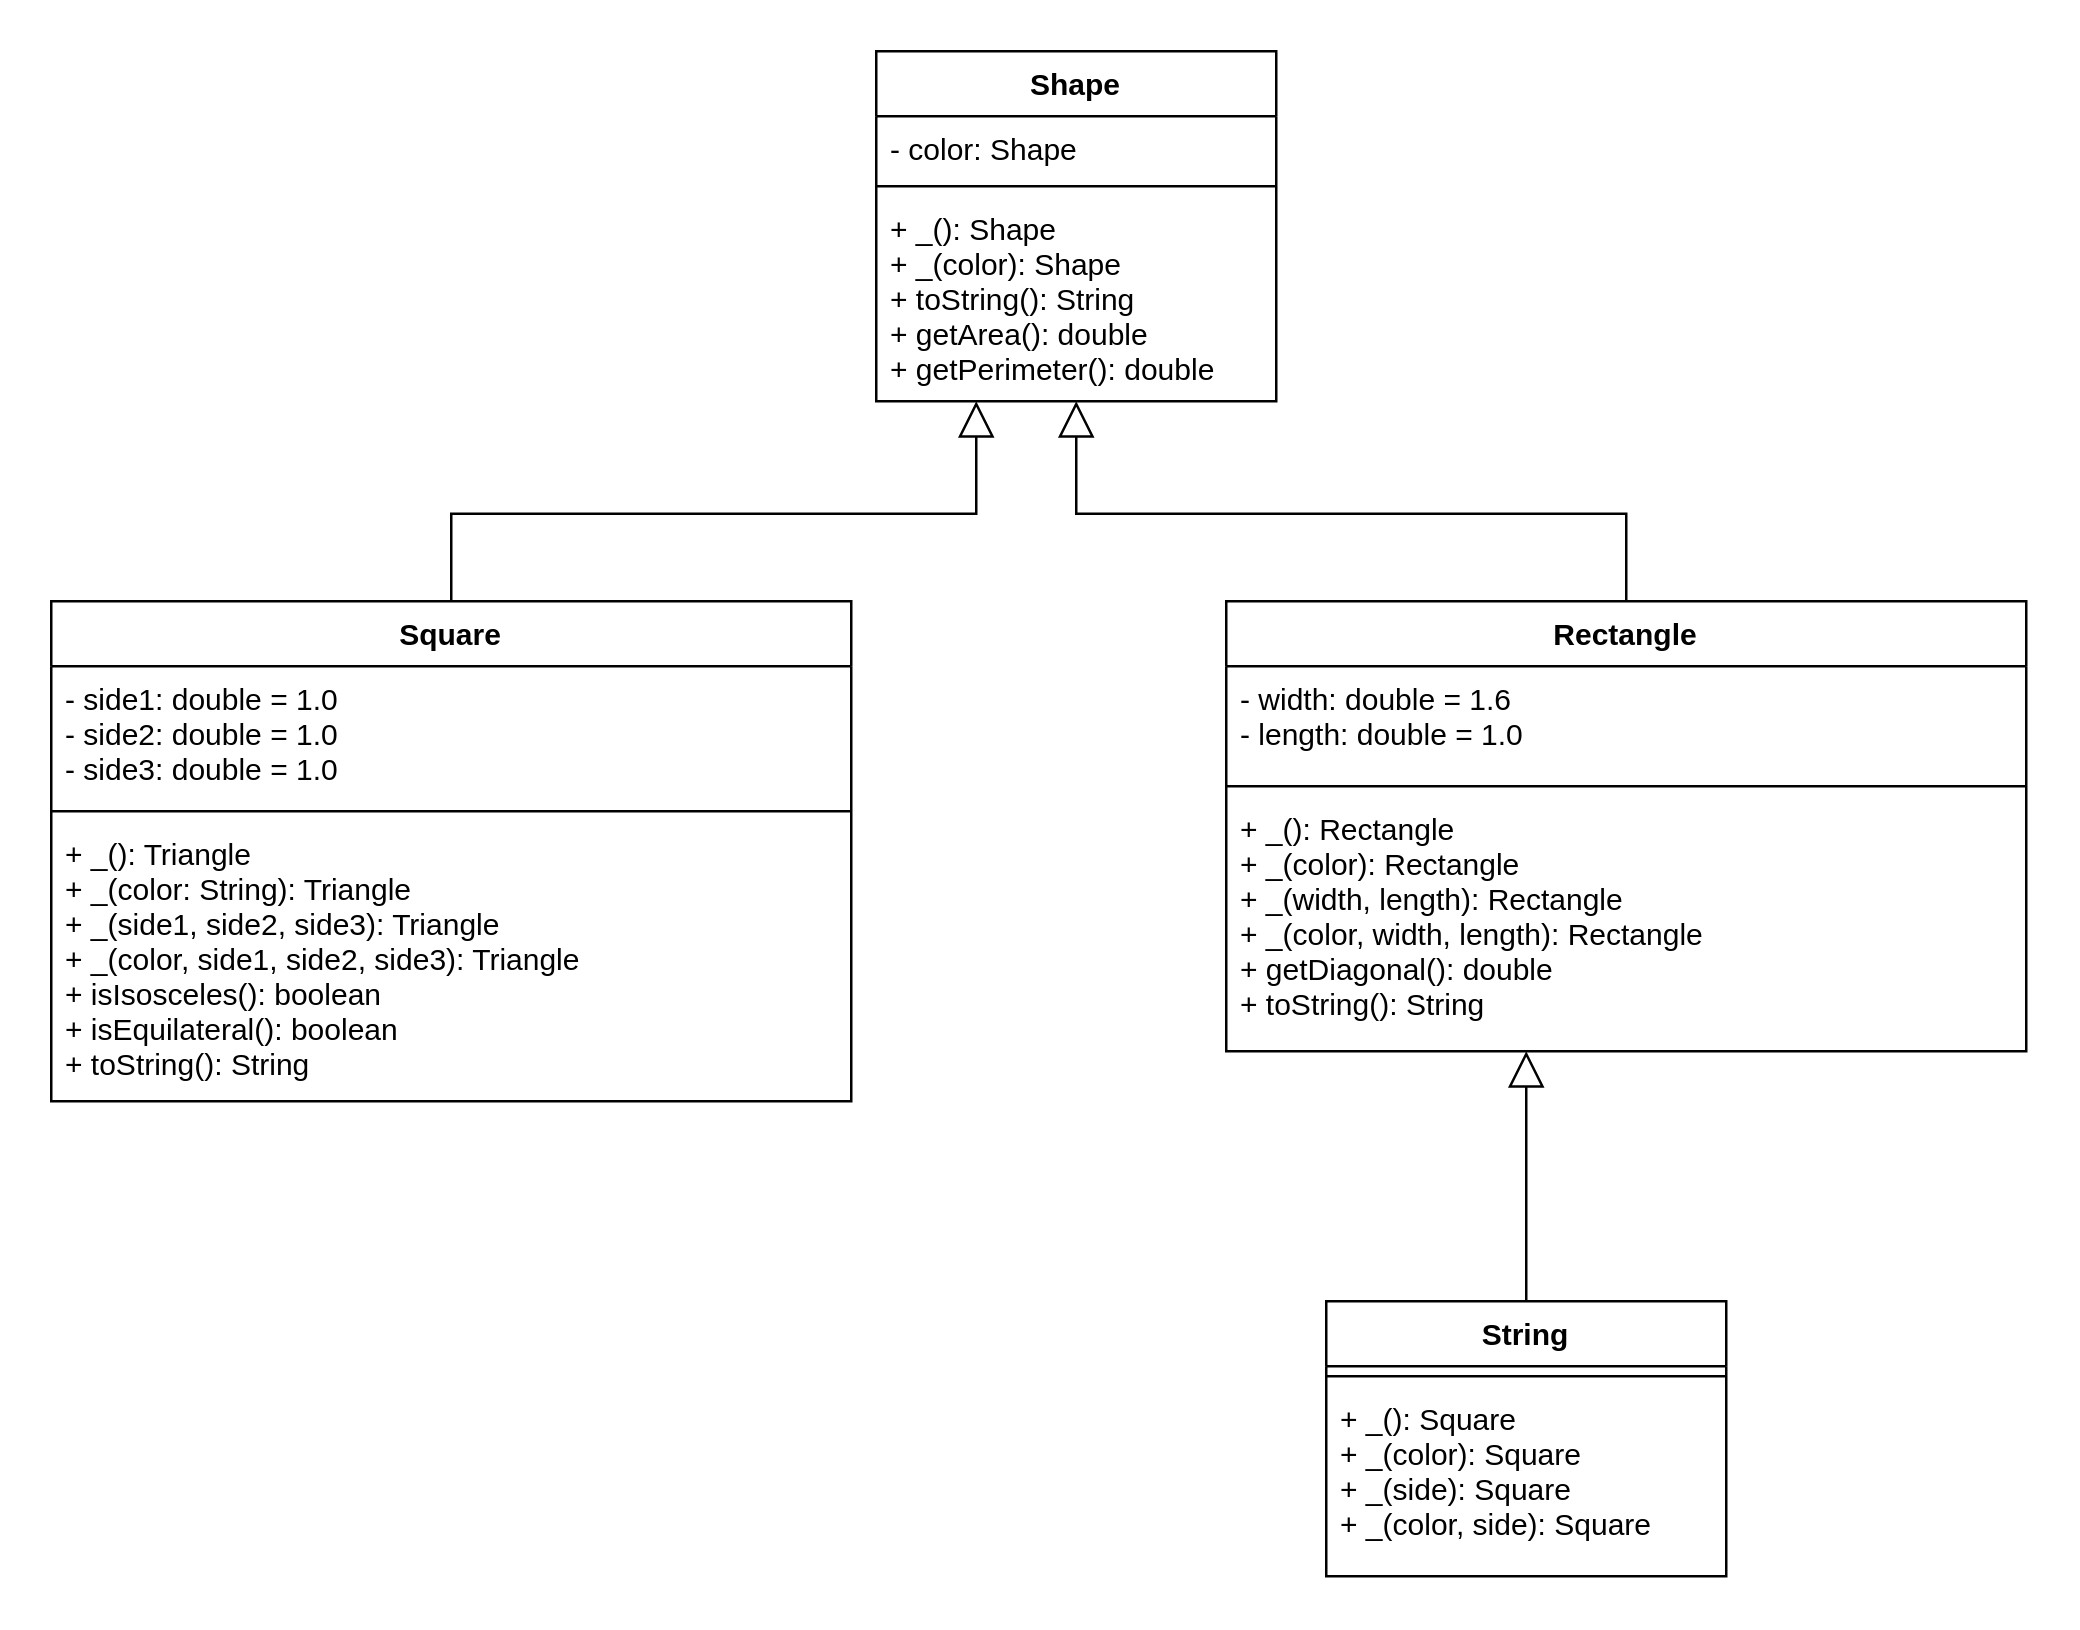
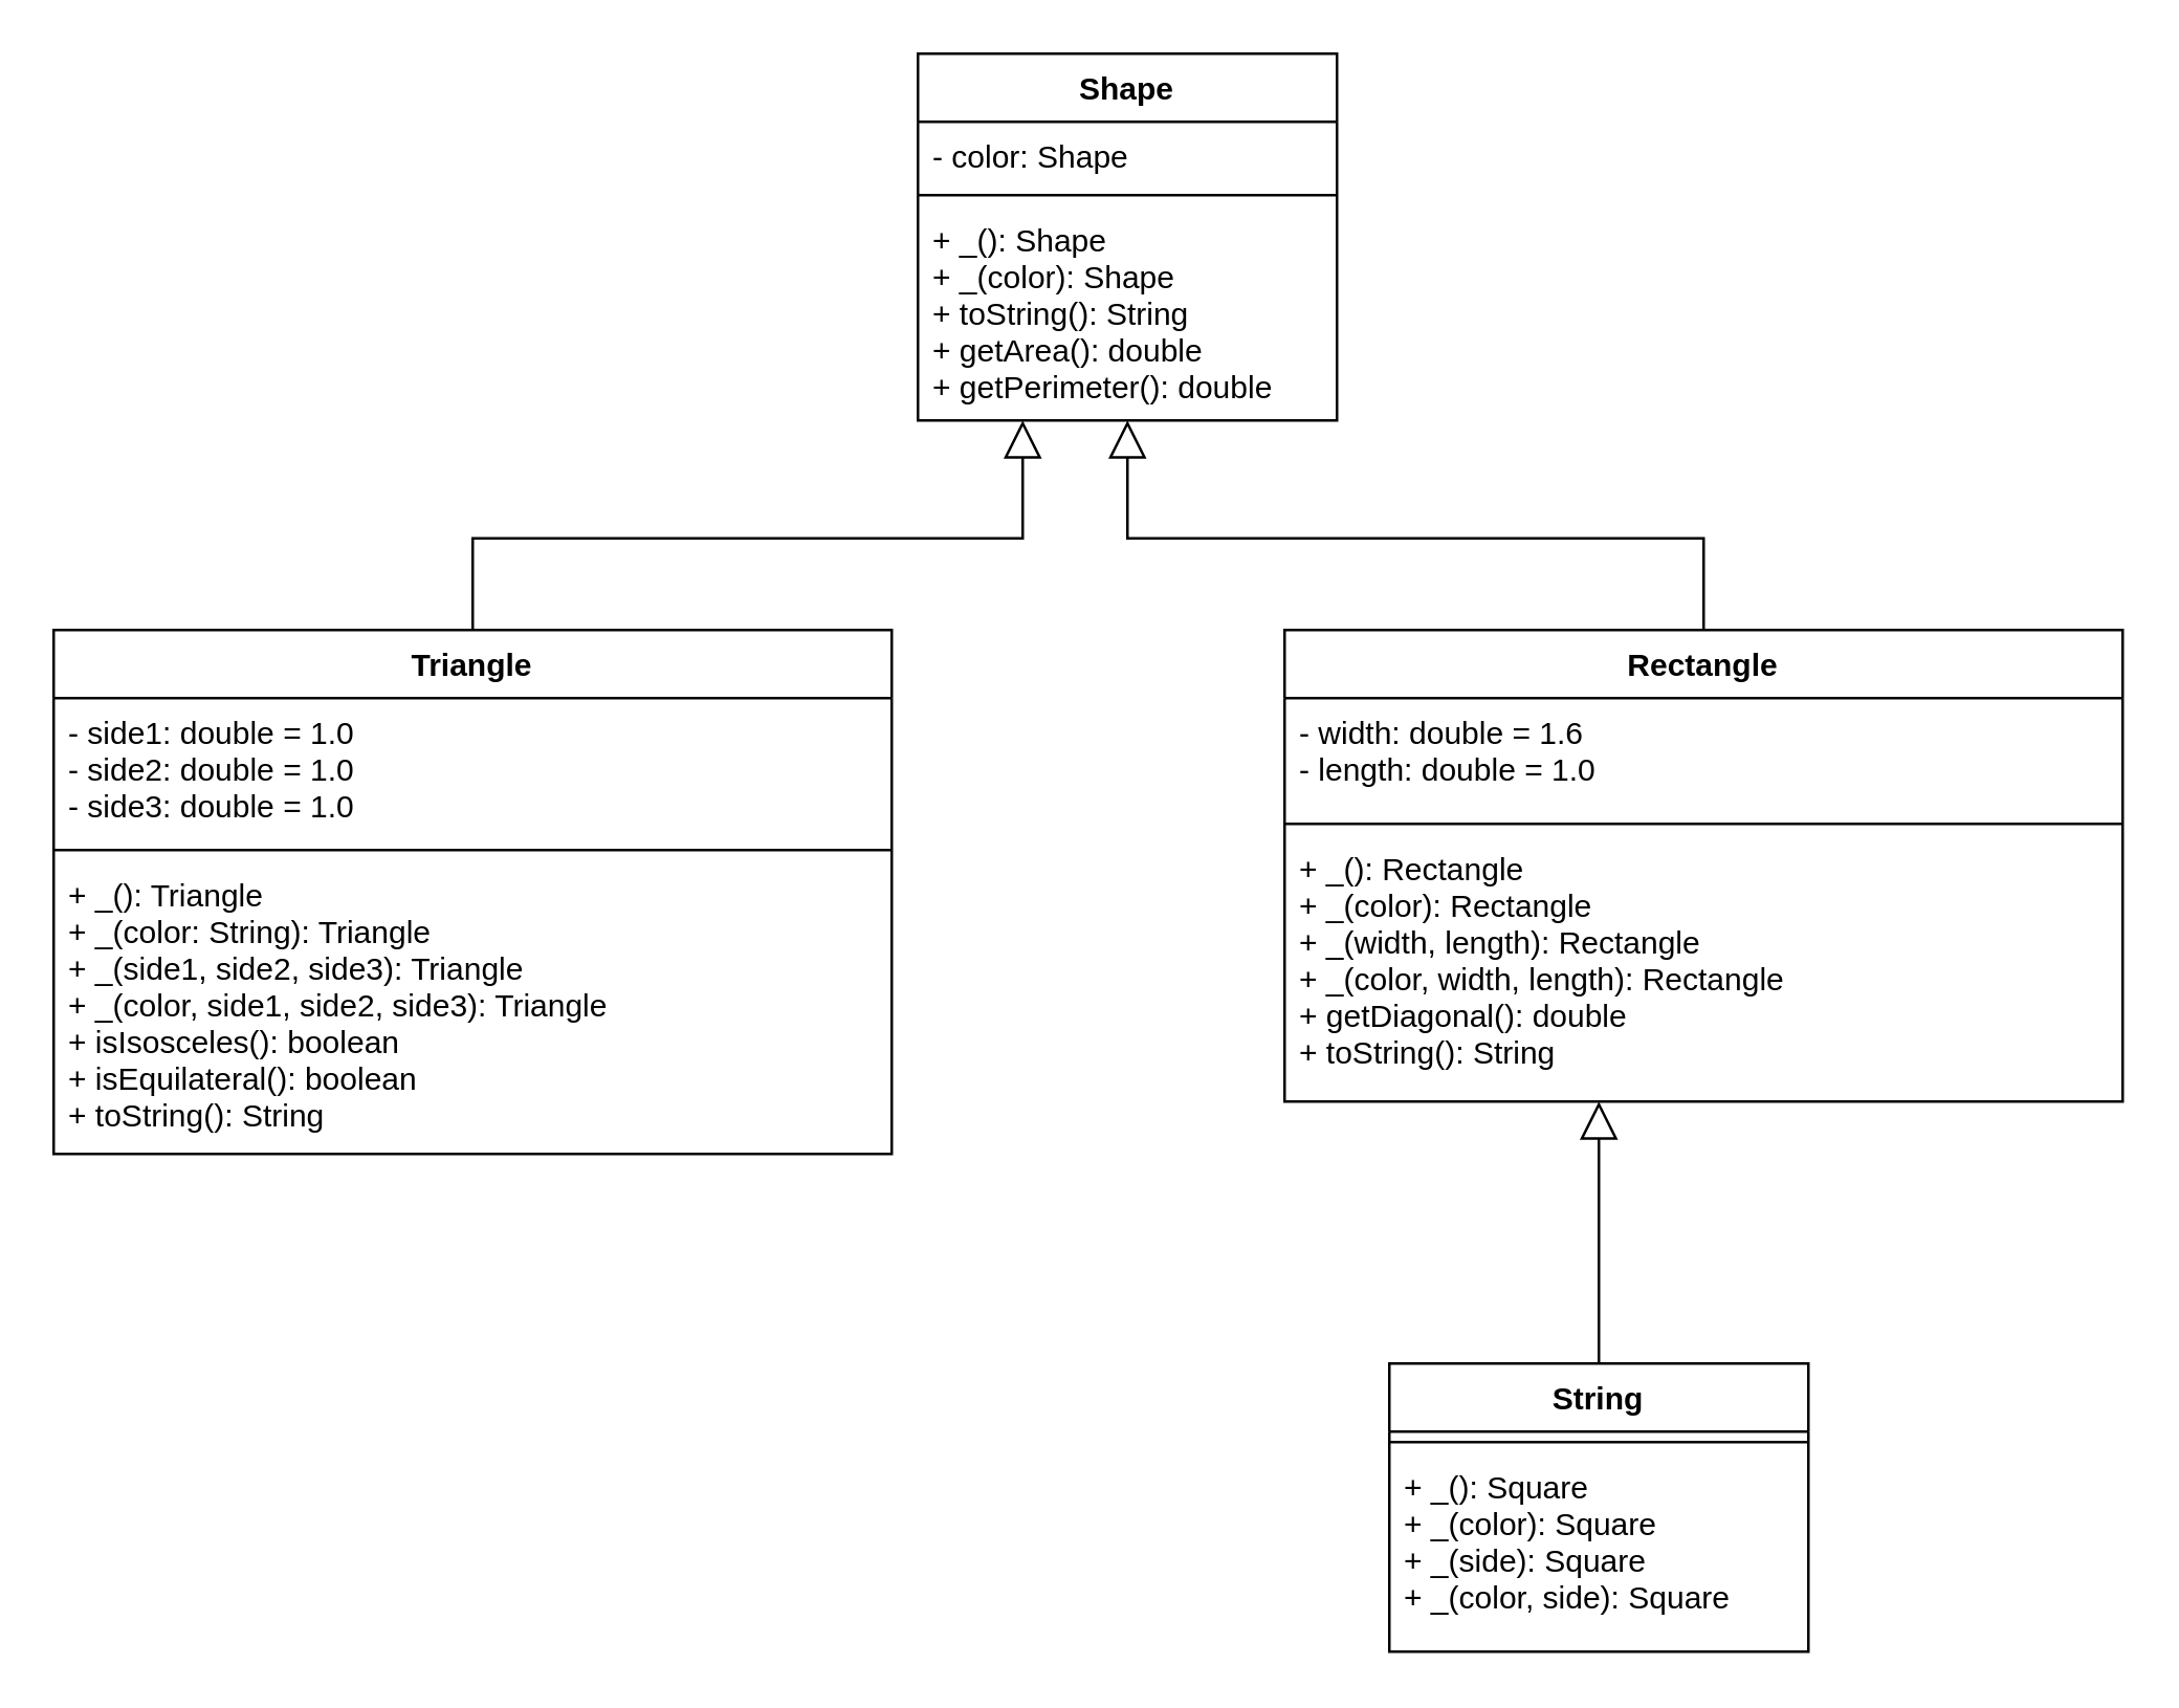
  <mxCell id="0" />
  <mxCell id="1" parent="0" />
  <mxCell id="2" value="Shape" style="swimlane;fontStyle=1;align=center;verticalAlign=top;childLayout=stackLayout;horizontal=1;startSize=26;horizontalStack=0;resizeParent=1;resizeParentMax=0;resizeLast=0;collapsible=1;marginBottom=0;" vertex="1" parent="1"><mxGeometry x="350" y="20" width="160" height="140" as="geometry" /></mxCell>
  <mxCell id="3" value="- color: Shape" style="text;strokeColor=none;fillColor=none;align=left;verticalAlign=top;spacingLeft=4;spacingRight=4;overflow=hidden;rotatable=0;points=[[0,0.5],[1,0.5]];portConstraint=eastwest;" vertex="1" parent="2"><mxGeometry y="26" width="160" height="24" as="geometry" /></mxCell>
  <mxCell id="4" value="" style="line;strokeWidth=1;fillColor=none;align=left;verticalAlign=middle;spacingTop=-1;spacingLeft=3;spacingRight=3;rotatable=0;labelPosition=right;points=[];portConstraint=eastwest;" vertex="1" parent="2"><mxGeometry y="50" width="160" height="8" as="geometry" /></mxCell>
  <mxCell id="5" value="+ _(): Shape&#10;+ _(color): Shape&#10;+ toString(): String&#10;+ getArea(): double&#10;+ getPerimeter(): double" style="text;strokeColor=none;fillColor=none;align=left;verticalAlign=top;spacingLeft=4;spacingRight=4;overflow=hidden;rotatable=0;points=[[0,0.5],[1,0.5]];portConstraint=eastwest;" vertex="1" parent="2"><mxGeometry y="58" width="160" height="82" as="geometry" /></mxCell>
  <mxCell id="6" style="edgeStyle=orthogonalEdgeStyle;rounded=0;orthogonalLoop=1;jettySize=auto;html=1;entryX=0.5;entryY=1;entryDx=0;entryDy=0;entryPerimeter=0;endArrow=block;endFill=0;endSize=12;" edge="1" parent="1" source="7" target="5"><mxGeometry relative="1" as="geometry" /></mxCell>
  <mxCell id="7" value="Rectangle" style="swimlane;fontStyle=1;align=center;verticalAlign=top;childLayout=stackLayout;horizontal=1;startSize=26;horizontalStack=0;resizeParent=1;resizeParentMax=0;resizeLast=0;collapsible=1;marginBottom=0;" vertex="1" parent="1"><mxGeometry x="490" y="240" width="320" height="180" as="geometry" /></mxCell>
  <mxCell id="8" value="- width: double = 1.6&#10;- length: double = 1.0" style="text;strokeColor=none;fillColor=none;align=left;verticalAlign=top;spacingLeft=4;spacingRight=4;overflow=hidden;rotatable=0;points=[[0,0.5],[1,0.5]];portConstraint=eastwest;" vertex="1" parent="7"><mxGeometry y="26" width="320" height="44" as="geometry" /></mxCell>
  <mxCell id="9" value="" style="line;strokeWidth=1;fillColor=none;align=left;verticalAlign=middle;spacingTop=-1;spacingLeft=3;spacingRight=3;rotatable=0;labelPosition=right;points=[];portConstraint=eastwest;" vertex="1" parent="7"><mxGeometry y="70" width="320" height="8" as="geometry" /></mxCell>
  <mxCell id="10" value="+ _(): Rectangle&#10;+ _(color): Rectangle&#10;+ _(width, length): Rectangle&#10;+ _(color, width, length): Rectangle&#10;+ getDiagonal(): double&#10;+ toString(): String" style="text;strokeColor=none;fillColor=none;align=left;verticalAlign=top;spacingLeft=4;spacingRight=4;overflow=hidden;rotatable=0;points=[[0,0.5],[1,0.5]];portConstraint=eastwest;" vertex="1" parent="7"><mxGeometry y="78" width="320" height="102" as="geometry" /></mxCell>
  <mxCell id="11" style="edgeStyle=orthogonalEdgeStyle;rounded=0;orthogonalLoop=1;jettySize=auto;html=1;endArrow=block;endFill=0;endSize=12;entryX=0.25;entryY=1;entryDx=0;entryDy=0;entryPerimeter=0;" edge="1" parent="1" source="12" target="5"><mxGeometry relative="1" as="geometry"><mxPoint x="310" y="160" as="targetPoint" /></mxGeometry></mxCell>
- <mxCell id="12" value="Square" style="swimlane;fontStyle=1;align=center;verticalAlign=top;childLayout=stackLayout;horizontal=1;startSize=26;horizontalStack=0;resizeParent=1;resizeParentMax=0;resizeLast=0;collapsible=1;marginBottom=0;" vertex="1" parent="1"><mxGeometry x="20" y="240" width="320" height="200" as="geometry" /></mxCell>
+ <mxCell id="12" value="Triangle" style="swimlane;fontStyle=1;align=center;verticalAlign=top;childLayout=stackLayout;horizontal=1;startSize=26;horizontalStack=0;resizeParent=1;resizeParentMax=0;resizeLast=0;collapsible=1;marginBottom=0;" vertex="1" parent="1"><mxGeometry x="20" y="240" width="320" height="200" as="geometry" /></mxCell>
  <mxCell id="13" value="- side1: double = 1.0&#10;- side2: double = 1.0&#10;- side3: double = 1.0" style="text;strokeColor=none;fillColor=none;align=left;verticalAlign=top;spacingLeft=4;spacingRight=4;overflow=hidden;rotatable=0;points=[[0,0.5],[1,0.5]];portConstraint=eastwest;" vertex="1" parent="12"><mxGeometry y="26" width="320" height="54" as="geometry" /></mxCell>
  <mxCell id="14" value="" style="line;strokeWidth=1;fillColor=none;align=left;verticalAlign=middle;spacingTop=-1;spacingLeft=3;spacingRight=3;rotatable=0;labelPosition=right;points=[];portConstraint=eastwest;" vertex="1" parent="12"><mxGeometry y="80" width="320" height="8" as="geometry" /></mxCell>
  <mxCell id="15" value="+ _(): Triangle&#10;+ _(color: String): Triangle&#10;+ _(side1, side2, side3): Triangle&#10;+ _(color, side1, side2, side3): Triangle&#10;+ isIsosceles(): boolean&#10;+ isEquilateral(): boolean&#10;+ toString(): String" style="text;strokeColor=none;fillColor=none;align=left;verticalAlign=top;spacingLeft=4;spacingRight=4;overflow=hidden;rotatable=0;points=[[0,0.5],[1,0.5]];portConstraint=eastwest;" vertex="1" parent="12"><mxGeometry y="88" width="320" height="112" as="geometry" /></mxCell>
  <mxCell id="16" style="edgeStyle=orthogonalEdgeStyle;rounded=0;orthogonalLoop=1;jettySize=auto;html=1;entryX=0.375;entryY=1;entryDx=0;entryDy=0;entryPerimeter=0;endArrow=block;endFill=0;endSize=12;" edge="1" parent="1" source="17" target="10"><mxGeometry relative="1" as="geometry" /></mxCell>
  <mxCell id="17" value="String" style="swimlane;fontStyle=1;align=center;verticalAlign=top;childLayout=stackLayout;horizontal=1;startSize=26;horizontalStack=0;resizeParent=1;resizeParentMax=0;resizeLast=0;collapsible=1;marginBottom=0;" vertex="1" parent="1"><mxGeometry x="530" y="520" width="160" height="110" as="geometry" /></mxCell>
  <mxCell id="18" value="" style="line;strokeWidth=1;fillColor=none;align=left;verticalAlign=middle;spacingTop=-1;spacingLeft=3;spacingRight=3;rotatable=0;labelPosition=right;points=[];portConstraint=eastwest;" vertex="1" parent="17"><mxGeometry y="26" width="160" height="8" as="geometry" /></mxCell>
  <mxCell id="19" value="+ _(): Square&#10;+ _(color): Square&#10;+ _(side): Square&#10;+ _(color, side): Square" style="text;strokeColor=none;fillColor=none;align=left;verticalAlign=top;spacingLeft=4;spacingRight=4;overflow=hidden;rotatable=0;points=[[0,0.5],[1,0.5]];portConstraint=eastwest;" vertex="1" parent="17"><mxGeometry y="34" width="160" height="76" as="geometry" /></mxCell>
